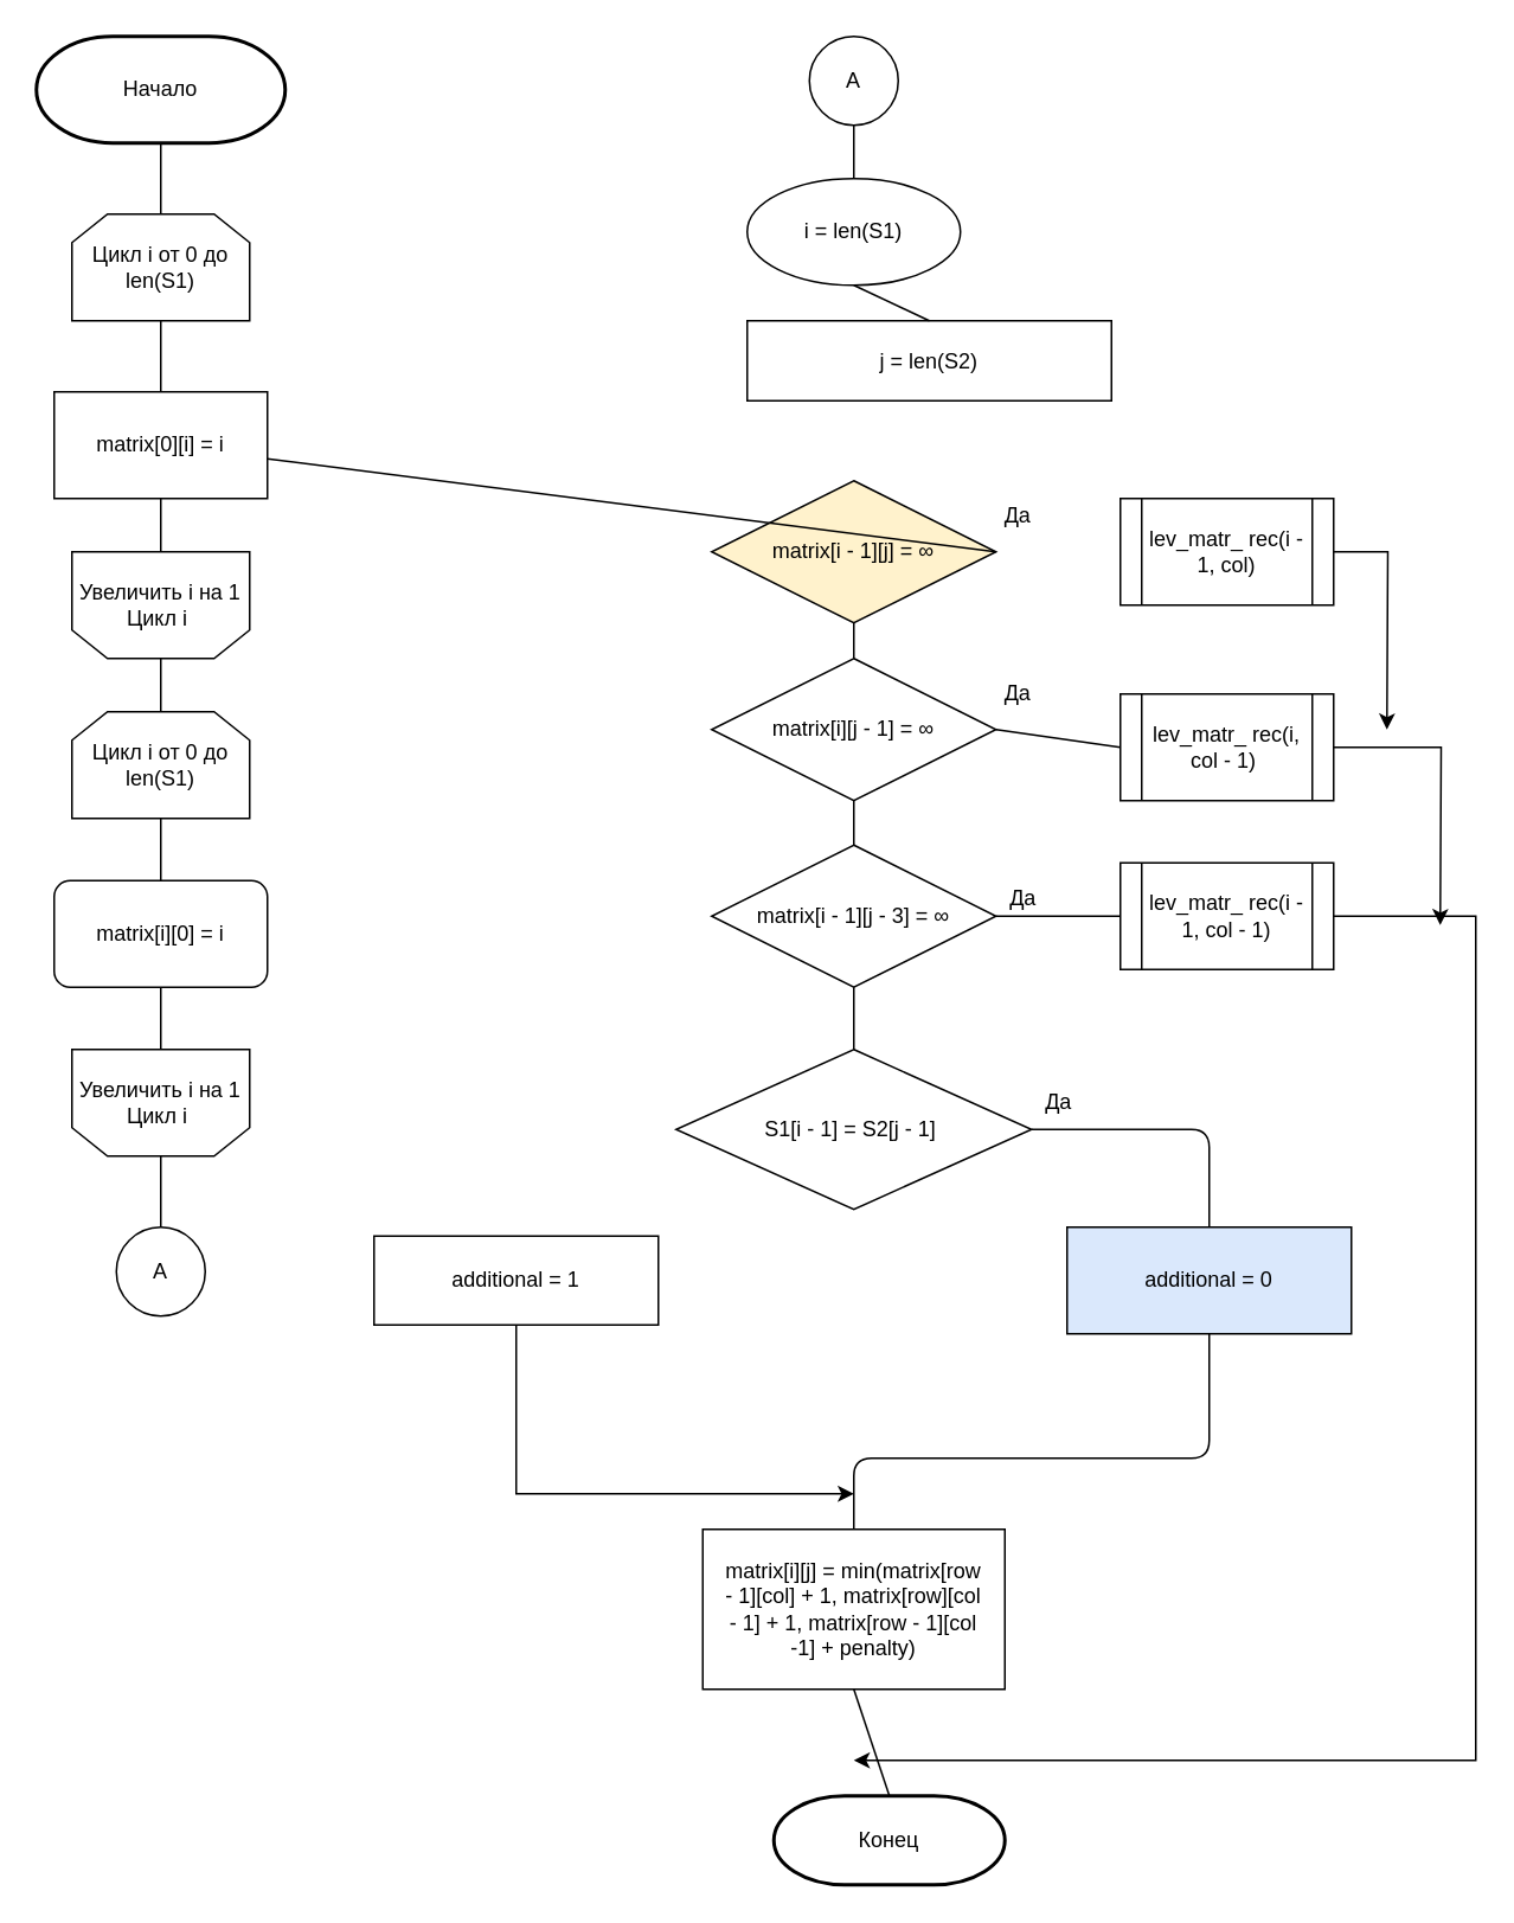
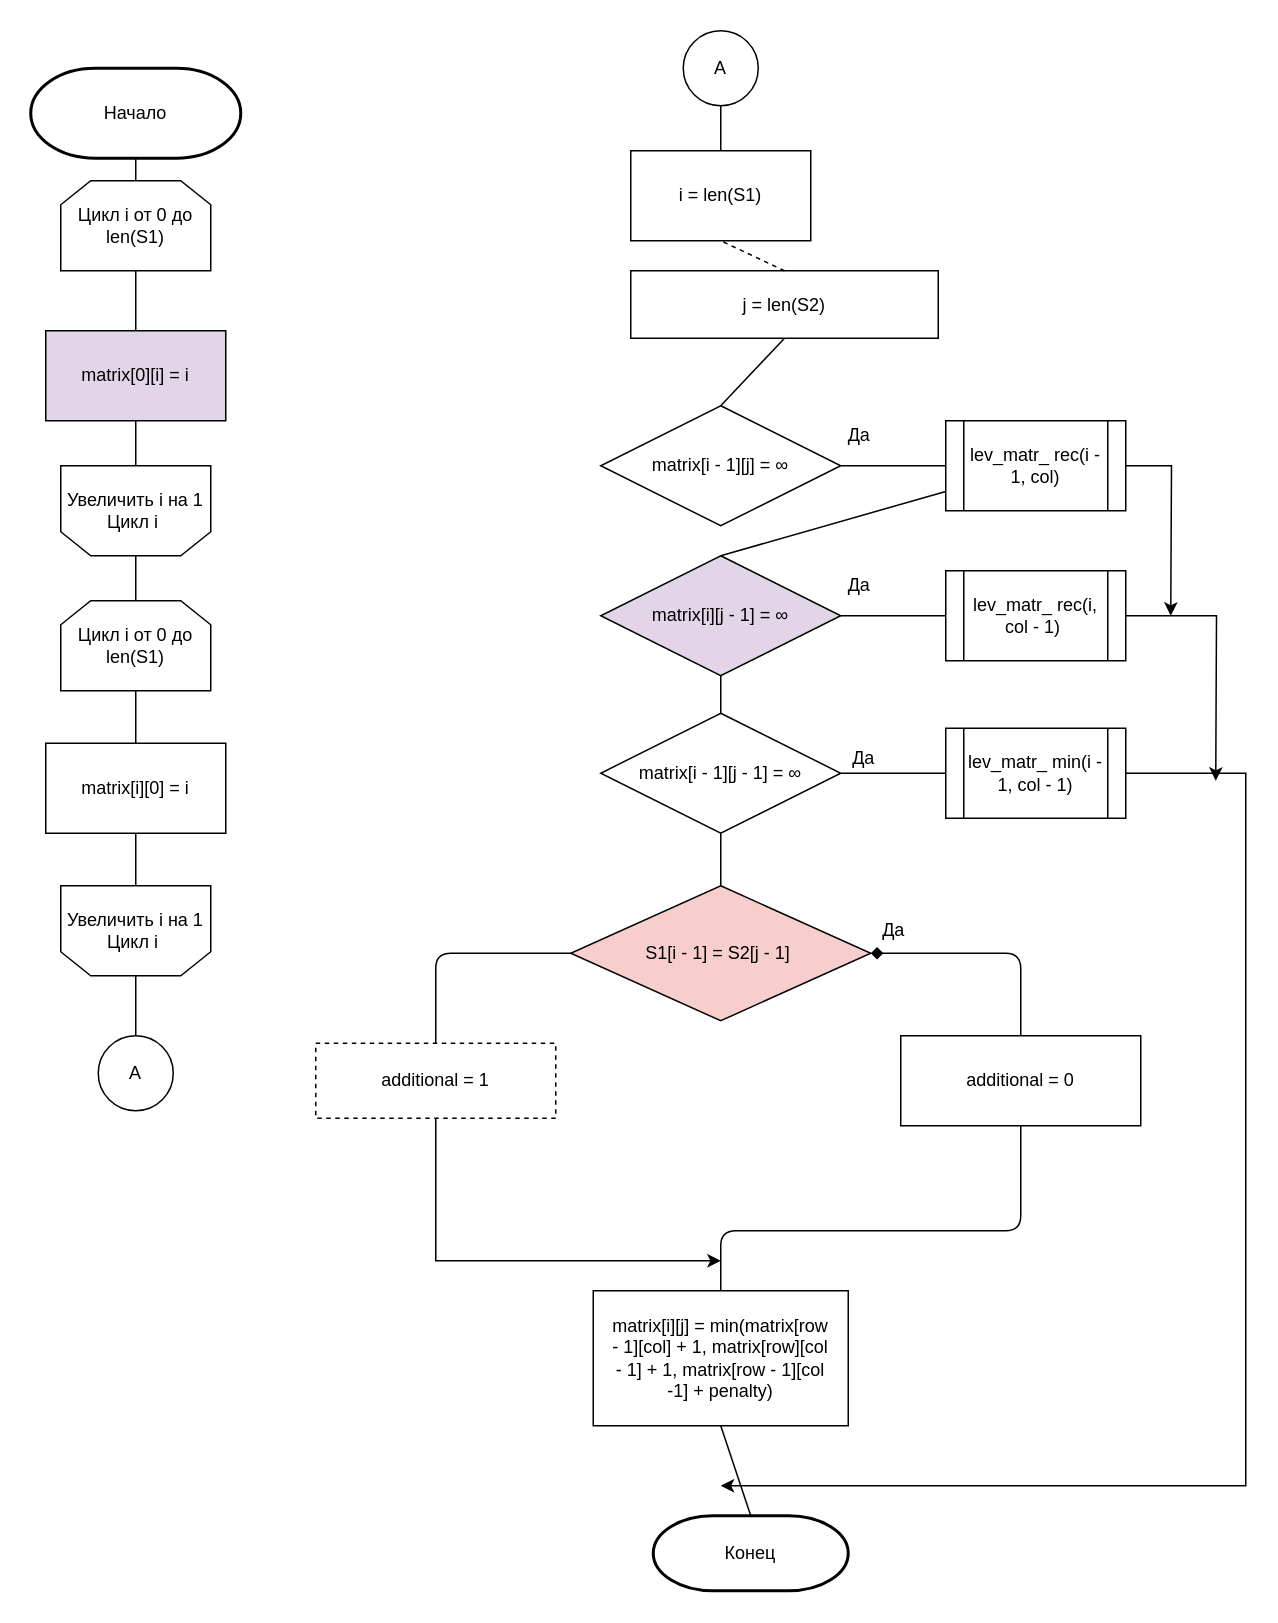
  <mxCell id="0" />
  <mxCell id="1" parent="0" />
- <mxCell id="2" value="Начало" style="strokeWidth=2;html=1;shape=mxgraph.flowchart.terminator;whiteSpace=wrap;" parent="1" vertex="1"><mxGeometry x="20" y="20" width="140" height="60" as="geometry" /></mxCell>
+ <mxCell id="2" value="Начало" style="strokeWidth=2;html=1;shape=mxgraph.flowchart.terminator;whiteSpace=wrap;" parent="1" vertex="1"><mxGeometry x="20" y="45" width="140" height="60" as="geometry" /></mxCell>
  <mxCell id="3" value="" style="endArrow=none;html=1;exitX=0.5;exitY=0;exitDx=0;exitDy=0;exitPerimeter=0;entryX=0.5;entryY=1;entryDx=0;entryDy=0;entryPerimeter=0;" parent="1" target="2" edge="1"><mxGeometry width="50" height="50" relative="1" as="geometry"><mxPoint x="90" y="120" as="sourcePoint" /><mxPoint x="120" y="80" as="targetPoint" /></mxGeometry></mxCell>
- <mxCell id="4" value="matrix[0][i] = i" style="whiteSpace=wrap;html=1;" parent="1" vertex="1"><mxGeometry x="30" y="220" width="120" height="60" as="geometry" /></mxCell>
+ <mxCell id="4" value="matrix[0][i] = i" style="whiteSpace=wrap;html=1;fillColor=#e1d5e7;" parent="1" vertex="1"><mxGeometry x="30" y="220" width="120" height="60" as="geometry" /></mxCell>
  <mxCell id="5" value="" style="endArrow=none;html=1;exitX=0.5;exitY=0;exitDx=0;exitDy=0;entryX=0.5;entryY=1;entryDx=0;entryDy=0;entryPerimeter=0;" parent="1" source="4" edge="1"><mxGeometry width="50" height="50" relative="1" as="geometry"><mxPoint x="70" y="220" as="sourcePoint" /><mxPoint x="90" y="180" as="targetPoint" /></mxGeometry></mxCell>
  <mxCell id="6" value="" style="endArrow=none;html=1;" parent="1" edge="1"><mxGeometry width="50" height="50" relative="1" as="geometry"><mxPoint x="90" y="310" as="sourcePoint" /><mxPoint x="90" y="280" as="targetPoint" /><Array as="points"><mxPoint x="90" y="300" /></Array></mxGeometry></mxCell>
- <mxCell id="7" value="matrix[i][0] = i" style="whiteSpace=wrap;html=1;rounded=1;" parent="1" vertex="1"><mxGeometry x="30" y="495" width="120" height="60" as="geometry" /></mxCell>
+ <mxCell id="7" value="matrix[i][0] = i" style="whiteSpace=wrap;html=1;" parent="1" vertex="1"><mxGeometry x="30" y="495" width="120" height="60" as="geometry" /></mxCell>
  <mxCell id="8" value="" style="endArrow=none;html=1;entryX=0.5;entryY=0;entryDx=0;entryDy=0;entryPerimeter=0;" parent="1" edge="1"><mxGeometry width="50" height="50" relative="1" as="geometry"><mxPoint x="90" y="400" as="sourcePoint" /><mxPoint x="90" y="370" as="targetPoint" /></mxGeometry></mxCell>
  <mxCell id="9" value="" style="endArrow=none;html=1;entryX=0.5;entryY=1;entryDx=0;entryDy=0;entryPerimeter=0;exitX=0.5;exitY=0;exitDx=0;exitDy=0;" parent="1" source="7" edge="1"><mxGeometry width="50" height="50" relative="1" as="geometry"><mxPoint x="100" y="410" as="sourcePoint" /><mxPoint x="90" y="460" as="targetPoint" /></mxGeometry></mxCell>
  <mxCell id="10" value="" style="endArrow=none;html=1;entryX=0.5;entryY=1;entryDx=0;entryDy=0;exitX=0.5;exitY=1;exitDx=0;exitDy=0;exitPerimeter=0;" parent="1" target="7" edge="1"><mxGeometry width="50" height="50" relative="1" as="geometry"><mxPoint x="90" y="590" as="sourcePoint" /><mxPoint x="110" y="390" as="targetPoint" /></mxGeometry></mxCell>
  <mxCell id="11" value="" style="endArrow=none;html=1;entryX=0.5;entryY=0;entryDx=0;entryDy=0;entryPerimeter=0;" parent="1" edge="1"><mxGeometry width="50" height="50" relative="1" as="geometry"><mxPoint x="90" y="690" as="sourcePoint" /><mxPoint x="90" y="650" as="targetPoint" /></mxGeometry></mxCell>
  <mxCell id="12" value="A" style="ellipse;whiteSpace=wrap;html=1;aspect=fixed;" parent="1" vertex="1"><mxGeometry x="65" y="690" width="50" height="50" as="geometry" /></mxCell>
  <mxCell id="13" value="A" style="ellipse;whiteSpace=wrap;html=1;aspect=fixed;" parent="1" vertex="1"><mxGeometry x="455" y="20" width="50" height="50" as="geometry" /></mxCell>
- <mxCell id="14" value="i = len(S1)&lt;br/&gt;" style="ellipse;whiteSpace=wrap;html=1;" parent="1" vertex="1"><mxGeometry x="420" y="100" width="120" height="60" as="geometry" /></mxCell>
+ <mxCell id="14" value="i = len(S1)&lt;br/&gt;" style="whiteSpace=wrap;html=1;" parent="1" vertex="1"><mxGeometry x="420" y="100" width="120" height="60" as="geometry" /></mxCell>
  <mxCell id="15" value="j = len(S2)&lt;br/&gt;" style="whiteSpace=wrap;html=1;" parent="1" vertex="1"><mxGeometry x="420" y="180" width="205" height="45" as="geometry" /></mxCell>
  <mxCell id="16" value="" style="endArrow=none;html=1;exitX=0.5;exitY=0;exitDx=0;exitDy=0;" parent="1" source="14" edge="1"><mxGeometry width="50" height="50" relative="1" as="geometry"><mxPoint x="510" y="-50" as="sourcePoint" /><mxPoint x="480" y="70" as="targetPoint" /></mxGeometry></mxCell>
- <mxCell id="17" value="" style="endArrow=none;html=1;entryX=0.5;entryY=1;entryDx=0;entryDy=0;exitX=0.5;exitY=0;exitDx=0;exitDy=0;" parent="1" source="15" target="14" edge="1"><mxGeometry width="50" height="50" relative="1" as="geometry"><mxPoint x="520" y="-40" as="sourcePoint" /><mxPoint x="520" y="-70" as="targetPoint" /></mxGeometry></mxCell>
+ <mxCell id="17" value="" style="endArrow=none;html=1;entryX=0.5;entryY=1;entryDx=0;entryDy=0;exitX=0.5;exitY=0;exitDx=0;exitDy=0;dashed=1;" parent="1" source="15" target="14" edge="1"><mxGeometry width="50" height="50" relative="1" as="geometry"><mxPoint x="520" y="-40" as="sourcePoint" /><mxPoint x="520" y="-70" as="targetPoint" /></mxGeometry></mxCell>
  <mxCell id="18" value="Конец" style="strokeWidth=2;html=1;shape=mxgraph.flowchart.terminator;whiteSpace=wrap;" parent="1" vertex="1"><mxGeometry x="435" y="1010" width="130" height="50" as="geometry" /></mxCell>
  <mxCell id="19" value="" style="endArrow=none;html=1;exitX=0.5;exitY=0;exitDx=0;exitDy=0;exitPerimeter=0;entryX=0.5;entryY=1;entryDx=0;entryDy=0;" parent="1" source="18" target="29" edge="1"><mxGeometry width="50" height="50" relative="1" as="geometry"><mxPoint x="490" y="1060" as="sourcePoint" /><mxPoint x="480" y="1110" as="targetPoint" /></mxGeometry></mxCell>
- <mxCell id="20" value="S1[i - 1] = S2[j - 1]&amp;nbsp;" style="rhombus;whiteSpace=wrap;html=1;" parent="1" vertex="1"><mxGeometry x="380" y="590" width="200" height="90" as="geometry" /></mxCell>
- <mxCell id="21" value="additional = 0" style="whiteSpace=wrap;html=1;fillColor=#dae8fc;" parent="1" vertex="1"><mxGeometry x="600" y="690" width="160" height="60" as="geometry" /></mxCell>
+ <mxCell id="20" value="S1[i - 1] = S2[j - 1]&amp;nbsp;" style="rhombus;whiteSpace=wrap;html=1;fillColor=#f8cecc;" parent="1" vertex="1"><mxGeometry x="380" y="590" width="200" height="90" as="geometry" /></mxCell>
+ <mxCell id="21" value="additional = 0" style="whiteSpace=wrap;html=1;" parent="1" vertex="1"><mxGeometry x="600" y="690" width="160" height="60" as="geometry" /></mxCell>
  <mxCell id="22" style="edgeStyle=orthogonalEdgeStyle;rounded=0;orthogonalLoop=1;jettySize=auto;html=1;" parent="1" source="23" edge="1"><mxGeometry relative="1" as="geometry"><mxPoint x="480" y="840" as="targetPoint" /><Array as="points"><mxPoint x="290" y="840" /></Array></mxGeometry></mxCell>
- <mxCell id="23" value="additional = 1" style="whiteSpace=wrap;html=1;" parent="1" vertex="1"><mxGeometry x="210" y="695" width="160" height="50" as="geometry" /></mxCell>
+ <mxCell id="23" value="additional = 1" style="whiteSpace=wrap;html=1;dashed=1;" parent="1" vertex="1"><mxGeometry x="210" y="695" width="160" height="50" as="geometry" /></mxCell>
  <mxCell id="24" value="Да" style="text;html=1;align=center;verticalAlign=middle;resizable=0;points=[];autosize=1;" parent="1" vertex="1"><mxGeometry x="580" y="610" width="30" height="20" as="geometry" /></mxCell>
- <mxCell id="26" value="" style="endArrow=none;html=1;exitX=0.5;exitY=0;exitDx=0;exitDy=0;entryX=1;entryY=0.5;entryDx=0;entryDy=0;" parent="1" source="21" target="20" edge="1"><mxGeometry width="50" height="50" relative="1" as="geometry"><mxPoint x="650" y="750" as="sourcePoint" /><mxPoint x="700" y="700" as="targetPoint" /><Array as="points"><mxPoint x="680" y="635" /></Array></mxGeometry></mxCell>
+ <mxCell id="25" value="" style="endArrow=none;html=1;exitX=0.5;exitY=0;exitDx=0;exitDy=0;entryX=0;entryY=0.5;entryDx=0;entryDy=0;" parent="1" source="23" target="20" edge="1"><mxGeometry width="50" height="50" relative="1" as="geometry"><mxPoint x="680" y="770" as="sourcePoint" /><mxPoint x="730" y="720" as="targetPoint" /><Array as="points"><mxPoint x="290" y="635" /></Array></mxGeometry></mxCell>
+ <mxCell id="26" value="" style="endArrow=diamond;html=1;exitX=0.5;exitY=0;exitDx=0;exitDy=0;entryX=1;entryY=0.5;entryDx=0;entryDy=0;" parent="1" source="21" target="20" edge="1"><mxGeometry width="50" height="50" relative="1" as="geometry"><mxPoint x="650" y="750" as="sourcePoint" /><mxPoint x="700" y="700" as="targetPoint" /><Array as="points"><mxPoint x="680" y="635" /></Array></mxGeometry></mxCell>
  <mxCell id="27" style="edgeStyle=none;rounded=0;orthogonalLoop=1;jettySize=auto;html=1;entryX=0.5;entryY=1;entryDx=0;entryDy=0;" parent="1" source="23" target="23" edge="1"><mxGeometry relative="1" as="geometry" /></mxCell>
  <mxCell id="28" value="" style="endArrow=none;html=1;entryX=0.5;entryY=1;entryDx=0;entryDy=0;exitX=0.5;exitY=0;exitDx=0;exitDy=0;" parent="1" target="21" edge="1"><mxGeometry width="50" height="50" relative="1" as="geometry"><mxPoint x="480" y="860" as="sourcePoint" /><mxPoint x="690" y="780" as="targetPoint" /><Array as="points"><mxPoint x="480" y="820" /><mxPoint x="680" y="820" /></Array></mxGeometry></mxCell>
  <mxCell id="29" value="matrix[i][j] = min(matrix[row&lt;br/&gt;- 1][col] + 1, matrix[row][col&lt;br/&gt;- 1] + 1, matrix[row - 1][col&lt;br/&gt;-1] + penalty)&lt;br/&gt;" style="whiteSpace=wrap;html=1;" parent="1" vertex="1"><mxGeometry x="395" y="860" width="170" height="90" as="geometry" /></mxCell>
- <mxCell id="30" value="matrix[i - 1][j] = ∞" style="rhombus;whiteSpace=wrap;html=1;fillColor=#fff2cc;" parent="1" vertex="1"><mxGeometry x="400" y="270" width="160" height="80" as="geometry" /></mxCell>
- <mxCell id="31" value="matrix[i][j - 1] = ∞" style="rhombus;whiteSpace=wrap;html=1;" parent="1" vertex="1"><mxGeometry x="400" y="370" width="160" height="80" as="geometry" /></mxCell>
- <mxCell id="32" value="matrix[i - 1][j - 3] = ∞" style="rhombus;whiteSpace=wrap;html=1;" parent="1" vertex="1"><mxGeometry x="400" y="475" width="160" height="80" as="geometry" /></mxCell>
+ <mxCell id="30" value="matrix[i - 1][j] = ∞" style="rhombus;whiteSpace=wrap;html=1;" parent="1" vertex="1"><mxGeometry x="400" y="270" width="160" height="80" as="geometry" /></mxCell>
+ <mxCell id="31" value="matrix[i][j - 1] = ∞" style="rhombus;whiteSpace=wrap;html=1;fillColor=#e1d5e7;" parent="1" vertex="1"><mxGeometry x="400" y="370" width="160" height="80" as="geometry" /></mxCell>
+ <mxCell id="32" value="matrix[i - 1][j - 1] = ∞" style="rhombus;whiteSpace=wrap;html=1;" parent="1" vertex="1"><mxGeometry x="400" y="475" width="160" height="80" as="geometry" /></mxCell>
  <mxCell id="33" style="edgeStyle=orthogonalEdgeStyle;rounded=0;orthogonalLoop=1;jettySize=auto;html=1;" parent="1" source="34" edge="1"><mxGeometry relative="1" as="geometry"><mxPoint x="780" y="410" as="targetPoint" /></mxGeometry></mxCell>
  <mxCell id="34" value="lev_matr_ rec(i - 1, col)" style="shape=process;whiteSpace=wrap;html=1;backgroundOutline=1;" parent="1" vertex="1"><mxGeometry x="630" y="280" width="120" height="60" as="geometry" /></mxCell>
  <mxCell id="35" style="edgeStyle=orthogonalEdgeStyle;rounded=0;orthogonalLoop=1;jettySize=auto;html=1;" parent="1" source="36" edge="1"><mxGeometry relative="1" as="geometry"><mxPoint x="810" y="520" as="targetPoint" /></mxGeometry></mxCell>
- <mxCell id="36" value="lev_matr_ rec(i, col - 1)&amp;nbsp;" style="shape=process;whiteSpace=wrap;html=1;backgroundOutline=1;" parent="1" vertex="1"><mxGeometry x="630" y="390" width="120" height="60" as="geometry" /></mxCell>
+ <mxCell id="36" value="lev_matr_ rec(i, col - 1)&amp;nbsp;" style="shape=process;whiteSpace=wrap;html=1;backgroundOutline=1;" parent="1" vertex="1"><mxGeometry x="630" y="380" width="120" height="60" as="geometry" /></mxCell>
  <mxCell id="37" style="edgeStyle=orthogonalEdgeStyle;rounded=0;orthogonalLoop=1;jettySize=auto;html=1;" parent="1" source="38" edge="1"><mxGeometry relative="1" as="geometry"><mxPoint x="480" y="990" as="targetPoint" /><Array as="points"><mxPoint x="830" y="515" /><mxPoint x="830" y="990" /></Array></mxGeometry></mxCell>
- <mxCell id="38" value="lev_matr_ rec(i - 1, col - 1)" style="shape=process;whiteSpace=wrap;html=1;backgroundOutline=1;" parent="1" vertex="1"><mxGeometry x="630" y="485" width="120" height="60" as="geometry" /></mxCell>
- <mxCell id="40" value="" style="endArrow=none;html=1;exitX=1;exitY=0.5;exitDx=0;exitDy=0;" parent="1" source="30" target="4" edge="1"><mxGeometry width="50" height="50" relative="1" as="geometry"><mxPoint x="570" y="340" as="sourcePoint" /><mxPoint x="620" y="290" as="targetPoint" /></mxGeometry></mxCell>
+ <mxCell id="38" value="lev_matr_ min(i - 1, col - 1)" style="shape=process;whiteSpace=wrap;html=1;backgroundOutline=1;" parent="1" vertex="1"><mxGeometry x="630" y="485" width="120" height="60" as="geometry" /></mxCell>
+ <mxCell id="39" value="" style="endArrow=none;html=1;exitX=0.5;exitY=0;exitDx=0;exitDy=0;entryX=0.5;entryY=1;entryDx=0;entryDy=0;" parent="1" source="30" target="15" edge="1"><mxGeometry width="50" height="50" relative="1" as="geometry"><mxPoint x="460" y="290" as="sourcePoint" /><mxPoint x="510" y="240" as="targetPoint" /></mxGeometry></mxCell>
+ <mxCell id="40" value="" style="endArrow=none;html=1;exitX=1;exitY=0.5;exitDx=0;exitDy=0;entryX=0;entryY=0.5;entryDx=0;entryDy=0;" parent="1" source="30" target="34" edge="1"><mxGeometry width="50" height="50" relative="1" as="geometry"><mxPoint x="570" y="340" as="sourcePoint" /><mxPoint x="620" y="290" as="targetPoint" /></mxGeometry></mxCell>
  <mxCell id="41" value="" style="endArrow=none;html=1;exitX=1;exitY=0.5;exitDx=0;exitDy=0;entryX=0;entryY=0.5;entryDx=0;entryDy=0;" parent="1" source="31" target="36" edge="1"><mxGeometry width="50" height="50" relative="1" as="geometry"><mxPoint x="570" y="320" as="sourcePoint" /><mxPoint x="640" y="320" as="targetPoint" /></mxGeometry></mxCell>
  <mxCell id="42" value="" style="endArrow=none;html=1;exitX=1;exitY=0.5;exitDx=0;exitDy=0;entryX=0;entryY=0.5;entryDx=0;entryDy=0;" parent="1" source="32" target="38" edge="1"><mxGeometry width="50" height="50" relative="1" as="geometry"><mxPoint x="580" y="330" as="sourcePoint" /><mxPoint x="650" y="330" as="targetPoint" /></mxGeometry></mxCell>
- <mxCell id="43" value="" style="endArrow=none;html=1;exitX=0.5;exitY=0;exitDx=0;exitDy=0;entryX=0.5;entryY=1;entryDx=0;entryDy=0;" parent="1" source="31" target="30" edge="1"><mxGeometry width="50" height="50" relative="1" as="geometry"><mxPoint x="590" y="340" as="sourcePoint" /><mxPoint x="660" y="340" as="targetPoint" /></mxGeometry></mxCell>
+ <mxCell id="43" value="" style="endArrow=none;html=1;exitX=0.5;exitY=0;exitDx=0;exitDy=0;" parent="1" source="31" target="34" edge="1"><mxGeometry width="50" height="50" relative="1" as="geometry"><mxPoint x="590" y="340" as="sourcePoint" /><mxPoint x="660" y="340" as="targetPoint" /></mxGeometry></mxCell>
  <mxCell id="44" value="" style="endArrow=none;html=1;exitX=0.5;exitY=0;exitDx=0;exitDy=0;entryX=0.5;entryY=1;entryDx=0;entryDy=0;" parent="1" source="32" target="31" edge="1"><mxGeometry width="50" height="50" relative="1" as="geometry"><mxPoint x="600" y="350" as="sourcePoint" /><mxPoint x="670" y="350" as="targetPoint" /></mxGeometry></mxCell>
  <mxCell id="45" value="" style="endArrow=none;html=1;exitX=0.5;exitY=0;exitDx=0;exitDy=0;entryX=0.5;entryY=1;entryDx=0;entryDy=0;" parent="1" source="20" target="32" edge="1"><mxGeometry width="50" height="50" relative="1" as="geometry"><mxPoint x="610" y="360" as="sourcePoint" /><mxPoint x="680" y="360" as="targetPoint" /></mxGeometry></mxCell>
  <mxCell id="46" value="Да" style="text;html=1;align=center;verticalAlign=middle;resizable=0;points=[];autosize=1;" parent="1" vertex="1"><mxGeometry x="560" y="495" width="30" height="20" as="geometry" /></mxCell>
  <mxCell id="47" value="Да" style="text;html=1;align=center;verticalAlign=middle;resizable=0;points=[];autosize=1;" parent="1" vertex="1"><mxGeometry x="557" y="380" width="30" height="20" as="geometry" /></mxCell>
  <mxCell id="48" value="Да" style="text;html=1;align=center;verticalAlign=middle;resizable=0;points=[];autosize=1;" parent="1" vertex="1"><mxGeometry x="557" y="280" width="30" height="20" as="geometry" /></mxCell>
  <mxCell id="49" value="&lt;span&gt;Цикл i от 0 до len(S1)&lt;/span&gt;" style="shape=loopLimit;whiteSpace=wrap;html=1;" vertex="1" parent="1"><mxGeometry x="40" y="120" width="100" height="60" as="geometry" /></mxCell>
  <mxCell id="50" value="&lt;span&gt;Увеличить i на 1&lt;/span&gt;&lt;br&gt;&lt;span&gt;Цикл i&amp;nbsp;&lt;/span&gt;" style="shape=loopLimit;whiteSpace=wrap;html=1;direction=west;" vertex="1" parent="1"><mxGeometry x="40" y="310" width="100" height="60" as="geometry" /></mxCell>
  <mxCell id="51" value="&lt;span&gt;Цикл i от 0 до len(S1)&lt;/span&gt;" style="shape=loopLimit;whiteSpace=wrap;html=1;" vertex="1" parent="1"><mxGeometry x="40" y="400" width="100" height="60" as="geometry" /></mxCell>
  <mxCell id="52" value="&lt;span&gt;Увеличить i на 1&lt;/span&gt;&lt;br&gt;&lt;span&gt;Цикл i&amp;nbsp;&lt;/span&gt;" style="shape=loopLimit;whiteSpace=wrap;html=1;direction=west;" vertex="1" parent="1"><mxGeometry x="40" y="590" width="100" height="60" as="geometry" /></mxCell>
